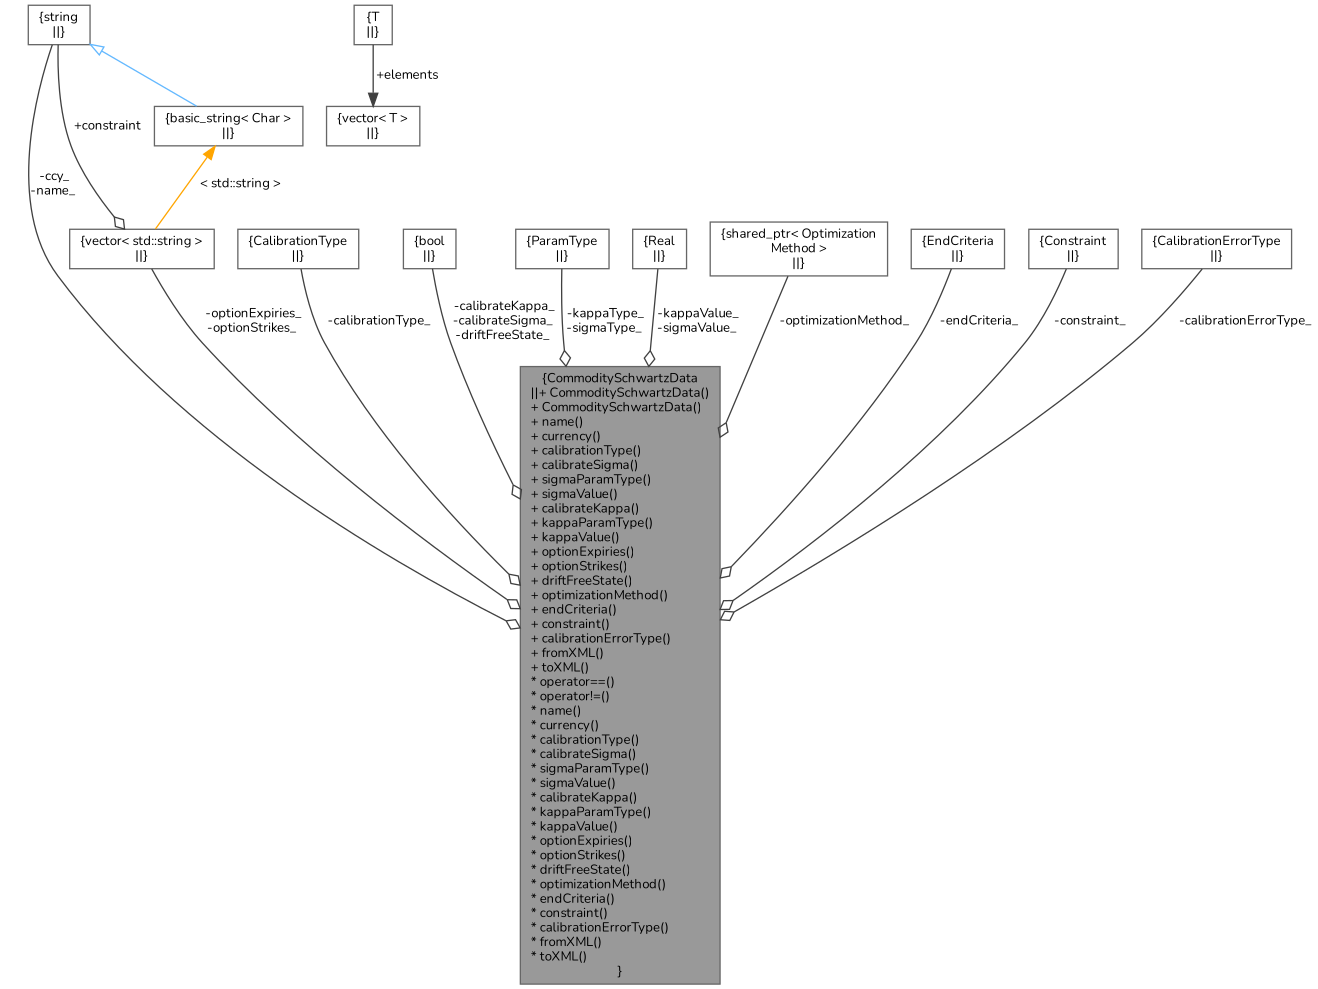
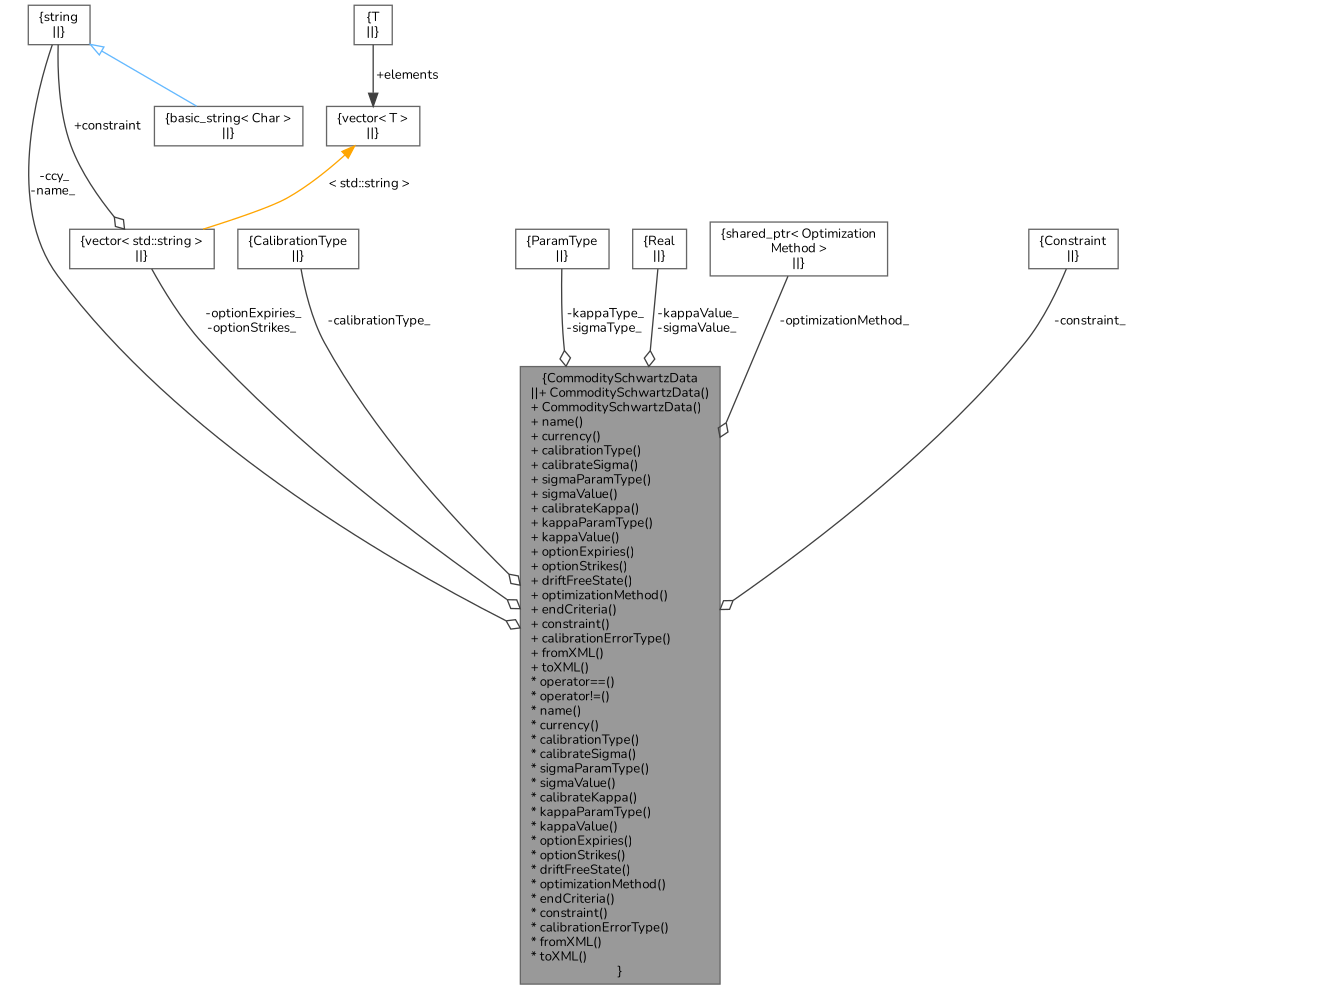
  digraph {
    fontname=Nunito
    node [color=gray40 fillcolor=white fontname=Nunito fontsize=10 shape=box style=filled]
    edge [arrowhead=odiamond color=grey25 fontname=Nunito fontsize=10 labelfontname=Helvetica labelfontsize=10 style=solid]
    n1 [fillcolor=grey60 fontcolor=black height=0.2 label="{CommoditySchwartzData\n||+ CommoditySchwartzData()\l+ CommoditySchwartzData()\l+ name()\l+ currency()\l+ calibrationType()\l+ calibrateSigma()\l+ sigmaParamType()\l+ sigmaValue()\l+ calibrateKappa()\l+ kappaParamType()\l+ kappaValue()\l+ optionExpiries()\l+ optionStrikes()\l+ driftFreeState()\l+ optimizationMethod()\l+ endCriteria()\l+ constraint()\l+ calibrationErrorType()\l+ fromXML()\l+ toXML()\l* operator==()\l* operator!=()\l* name()\l* currency()\l* calibrationType()\l* calibrateSigma()\l* sigmaParamType()\l* sigmaValue()\l* calibrateKappa()\l* kappaParamType()\l* kappaValue()\l* optionExpiries()\l* optionStrikes()\l* driftFreeState()\l* optimizationMethod()\l* endCriteria()\l* constraint()\l* calibrationErrorType()\l* fromXML()\l* toXML()\l}" width=0.4]
    n2 [height=0.2 label="{string\n||}" width=0.4]
    n3 [height=0.2 label="{vector\< std::string \>\n||}" width=0.4]
    n4 [height=0.2 label="{basic_string\< Char \>\n||}" width=0.4]
    n5 [height=0.2 label="{CalibrationType\n||}" width=0.4]
-   n6 [height=0.2 label="{bool\n||}" width=0.4]
    n7 [height=0.2 label="{ParamType\n||}" width=0.4]
    n8 [height=0.2 label="{Real\n||}" width=0.4]
    n9 [height=0.2 label="{vector\< T \>\n||}" width=0.4]
    n10 [height=0.2 label="{T\n||}" width=0.4]
    n11 [height=0.2 label="{shared_ptr\< Optimization\lMethod \>\n||}" width=0.4]
-   n12 [height=0.2 label="{EndCriteria\n||}" width=0.4]
    n13 [height=0.2 label="{Constraint\n||}" width=0.4]
-   n14 [height=0.2 label="{CalibrationErrorType\n||}" width=0.4]
    n2 -> n1 [label=" -ccy_\n-name_"]
    n2 -> n3 [label=" +constraint"]
    n2 -> n4 [arrowtail=onormal color=steelblue1 dir=back arrowhead=""]
    n3 -> n1 [label=" -optionExpiries_\n-optionStrikes_"]
    n5 -> n1 [label=" -calibrationType_"]
-   n6 -> n1 [label=" -calibrateKappa_\n-calibrateSigma_\n-driftFreeState_"]
    n7 -> n1 [label=" -kappaType_\n-sigmaType_"]
    n8 -> n1 [label=" -kappaValue_\n-sigmaValue_"]
-   n4 -> n3 [color=orange dir=back label=" \< std::string \>" arrowhead=""]
+   n9 -> n3 [color=orange dir=back label=" \< std::string \>" arrowhead=""]
    n10 -> n9 [arrowhead=normal label=" +elements"]
    n11 -> n1 [label=" -optimizationMethod_"]
-   n12 -> n1 [label=" -endCriteria_"]
    n13 -> n1 [label=" -constraint_"]
-   n14 -> n1 [label=" -calibrationErrorType_"]
  }
